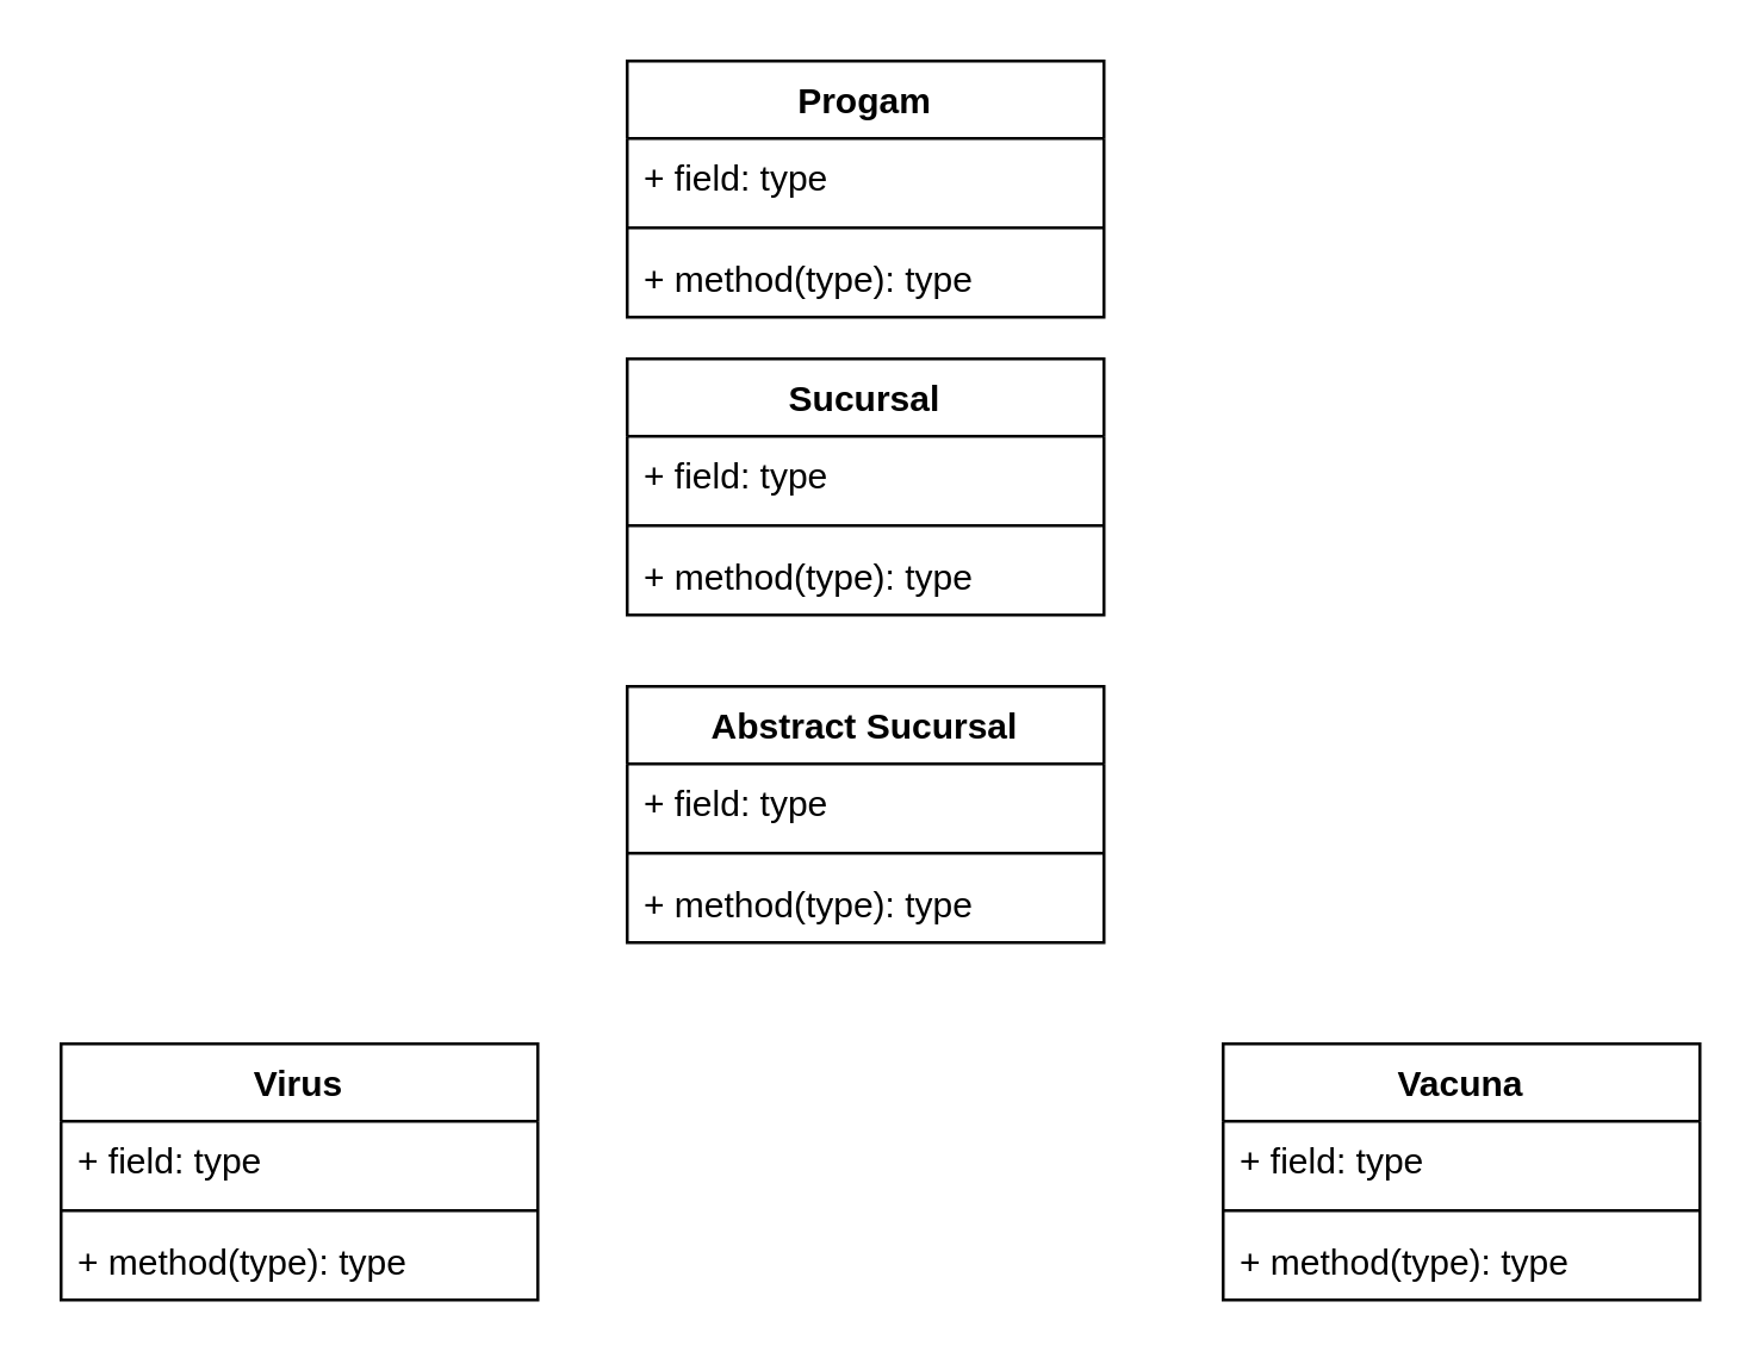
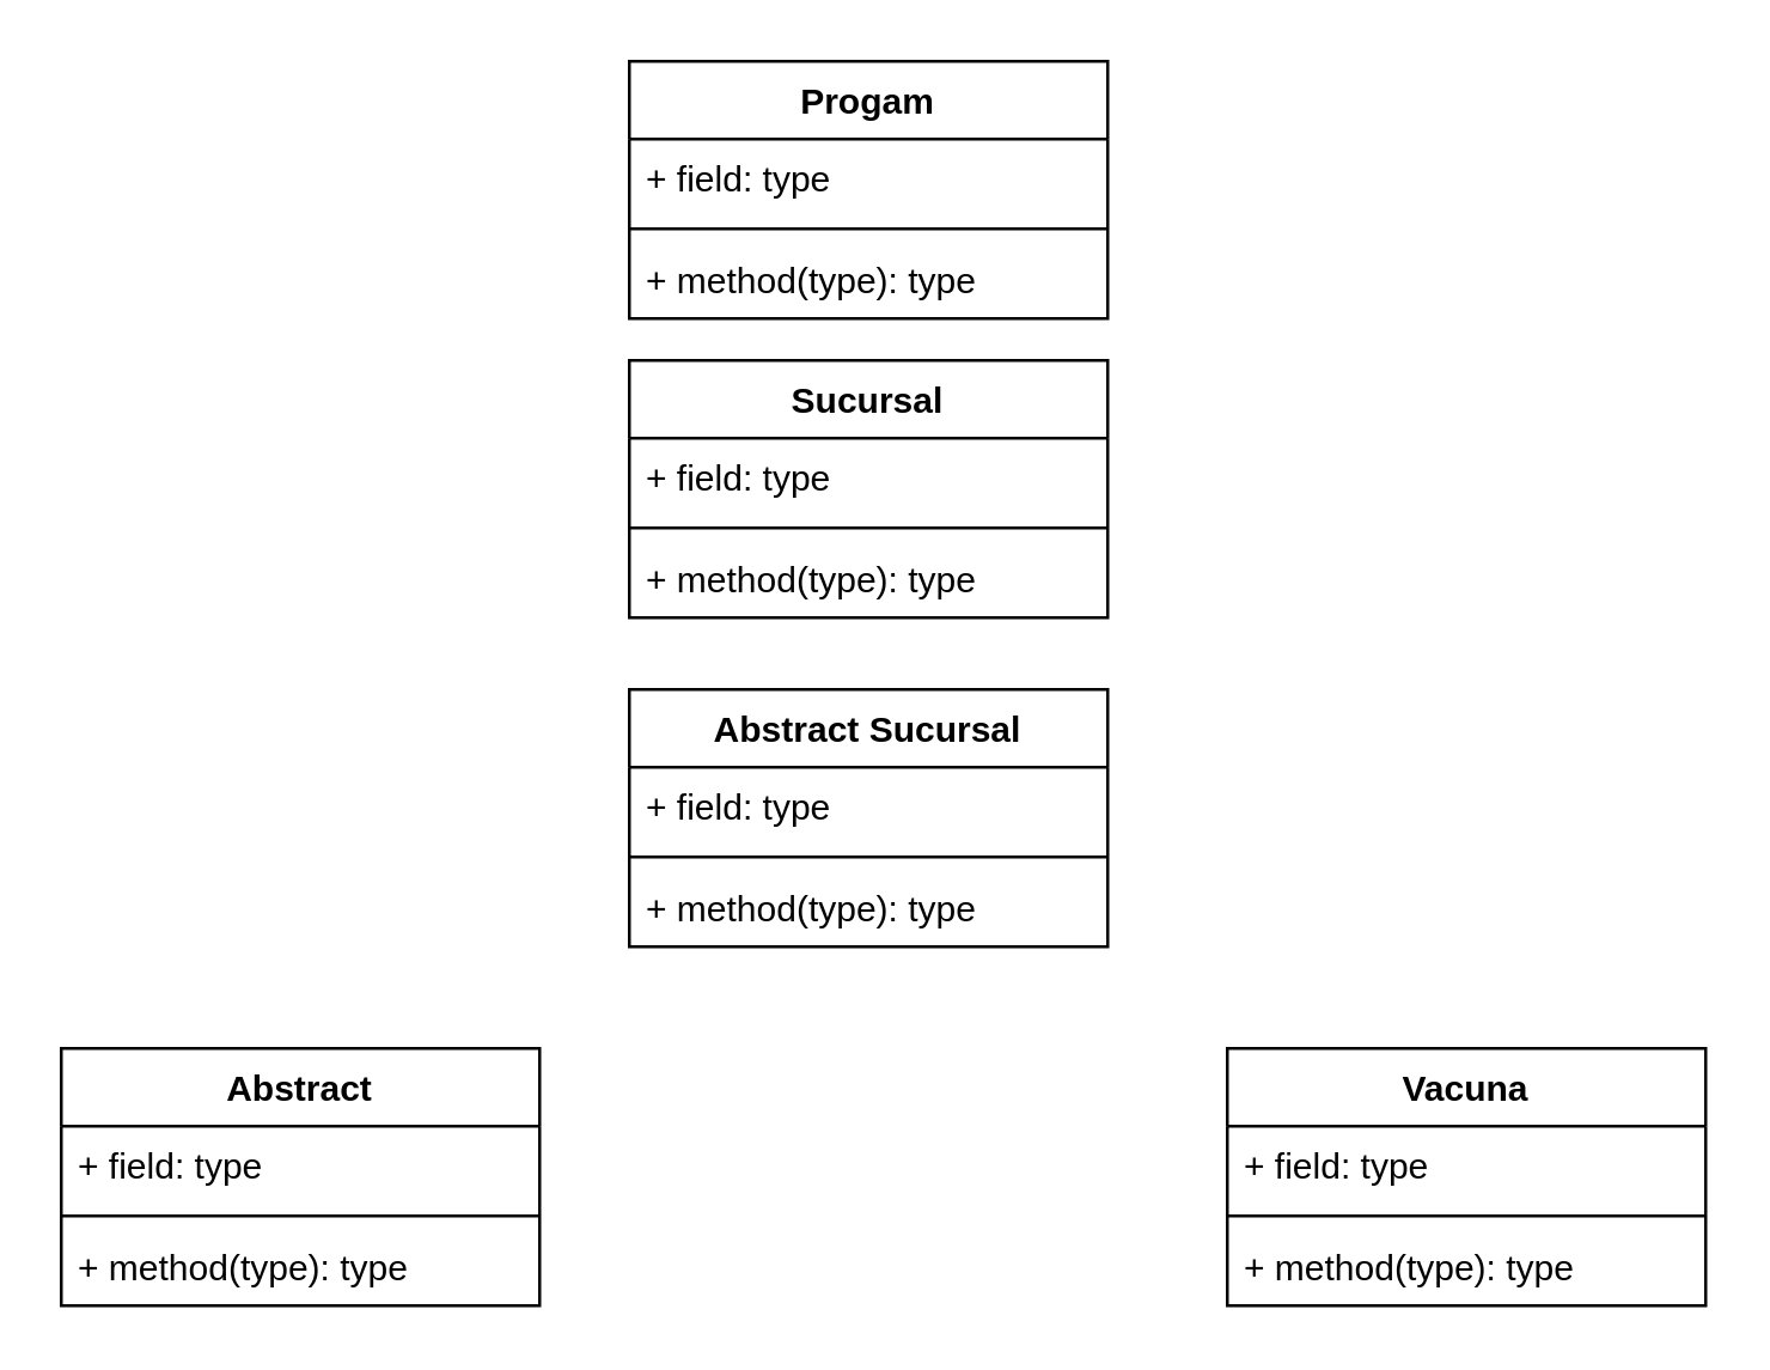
  <mxCell id="0" />
  <mxCell id="1" parent="0" />
  <mxCell id="2" value="Progam" style="swimlane;fontStyle=1;align=center;verticalAlign=top;childLayout=stackLayout;horizontal=1;startSize=26;horizontalStack=0;resizeParent=1;resizeParentMax=0;resizeLast=0;collapsible=1;marginBottom=0;whiteSpace=wrap;html=1;" vertex="1" parent="1"><mxGeometry x="210" y="20" width="160" height="86" as="geometry" /></mxCell>
  <mxCell id="3" value="+ field: type" style="text;strokeColor=none;fillColor=none;align=left;verticalAlign=top;spacingLeft=4;spacingRight=4;overflow=hidden;rotatable=0;points=[[0,0.5],[1,0.5]];portConstraint=eastwest;whiteSpace=wrap;html=1;" vertex="1" parent="2"><mxGeometry y="26" width="160" height="26" as="geometry" /></mxCell>
  <mxCell id="4" value="" style="line;strokeWidth=1;fillColor=none;align=left;verticalAlign=middle;spacingTop=-1;spacingLeft=3;spacingRight=3;rotatable=0;labelPosition=right;points=[];portConstraint=eastwest;strokeColor=inherit;" vertex="1" parent="2"><mxGeometry y="52" width="160" height="8" as="geometry" /></mxCell>
  <mxCell id="5" value="+ method(type): type" style="text;strokeColor=none;fillColor=none;align=left;verticalAlign=top;spacingLeft=4;spacingRight=4;overflow=hidden;rotatable=0;points=[[0,0.5],[1,0.5]];portConstraint=eastwest;whiteSpace=wrap;html=1;" vertex="1" parent="2"><mxGeometry y="60" width="160" height="26" as="geometry" /></mxCell>
  <mxCell id="6" value="Sucursal" style="swimlane;fontStyle=1;align=center;verticalAlign=top;childLayout=stackLayout;horizontal=1;startSize=26;horizontalStack=0;resizeParent=1;resizeParentMax=0;resizeLast=0;collapsible=1;marginBottom=0;whiteSpace=wrap;html=1;" vertex="1" parent="1"><mxGeometry x="210" y="120" width="160" height="86" as="geometry" /></mxCell>
  <mxCell id="7" value="+ field: type" style="text;strokeColor=none;fillColor=none;align=left;verticalAlign=top;spacingLeft=4;spacingRight=4;overflow=hidden;rotatable=0;points=[[0,0.5],[1,0.5]];portConstraint=eastwest;whiteSpace=wrap;html=1;" vertex="1" parent="6"><mxGeometry y="26" width="160" height="26" as="geometry" /></mxCell>
  <mxCell id="8" value="" style="line;strokeWidth=1;fillColor=none;align=left;verticalAlign=middle;spacingTop=-1;spacingLeft=3;spacingRight=3;rotatable=0;labelPosition=right;points=[];portConstraint=eastwest;strokeColor=inherit;" vertex="1" parent="6"><mxGeometry y="52" width="160" height="8" as="geometry" /></mxCell>
  <mxCell id="9" value="+ method(type): type" style="text;strokeColor=none;fillColor=none;align=left;verticalAlign=top;spacingLeft=4;spacingRight=4;overflow=hidden;rotatable=0;points=[[0,0.5],[1,0.5]];portConstraint=eastwest;whiteSpace=wrap;html=1;" vertex="1" parent="6"><mxGeometry y="60" width="160" height="26" as="geometry" /></mxCell>
  <mxCell id="10" value="Abstract Sucursal" style="swimlane;fontStyle=1;align=center;verticalAlign=top;childLayout=stackLayout;horizontal=1;startSize=26;horizontalStack=0;resizeParent=1;resizeParentMax=0;resizeLast=0;collapsible=1;marginBottom=0;whiteSpace=wrap;html=1;" vertex="1" parent="1"><mxGeometry x="210" y="230" width="160" height="86" as="geometry" /></mxCell>
  <mxCell id="11" value="+ field: type" style="text;strokeColor=none;fillColor=none;align=left;verticalAlign=top;spacingLeft=4;spacingRight=4;overflow=hidden;rotatable=0;points=[[0,0.5],[1,0.5]];portConstraint=eastwest;whiteSpace=wrap;html=1;" vertex="1" parent="10"><mxGeometry y="26" width="160" height="26" as="geometry" /></mxCell>
  <mxCell id="12" value="" style="line;strokeWidth=1;fillColor=none;align=left;verticalAlign=middle;spacingTop=-1;spacingLeft=3;spacingRight=3;rotatable=0;labelPosition=right;points=[];portConstraint=eastwest;strokeColor=inherit;" vertex="1" parent="10"><mxGeometry y="52" width="160" height="8" as="geometry" /></mxCell>
  <mxCell id="13" value="+ method(type): type" style="text;strokeColor=none;fillColor=none;align=left;verticalAlign=top;spacingLeft=4;spacingRight=4;overflow=hidden;rotatable=0;points=[[0,0.5],[1,0.5]];portConstraint=eastwest;whiteSpace=wrap;html=1;" vertex="1" parent="10"><mxGeometry y="60" width="160" height="26" as="geometry" /></mxCell>
- <mxCell id="14" value="Virus" style="swimlane;fontStyle=1;align=center;verticalAlign=top;childLayout=stackLayout;horizontal=1;startSize=26;horizontalStack=0;resizeParent=1;resizeParentMax=0;resizeLast=0;collapsible=1;marginBottom=0;whiteSpace=wrap;html=1;" vertex="1" parent="1"><mxGeometry x="20" y="350" width="160" height="86" as="geometry" /></mxCell>
+ <mxCell id="14" value="Abstract" style="swimlane;fontStyle=1;align=center;verticalAlign=top;childLayout=stackLayout;horizontal=1;startSize=26;horizontalStack=0;resizeParent=1;resizeParentMax=0;resizeLast=0;collapsible=1;marginBottom=0;whiteSpace=wrap;html=1;" vertex="1" parent="1"><mxGeometry x="20" y="350" width="160" height="86" as="geometry" /></mxCell>
  <mxCell id="15" value="+ field: type" style="text;strokeColor=none;fillColor=none;align=left;verticalAlign=top;spacingLeft=4;spacingRight=4;overflow=hidden;rotatable=0;points=[[0,0.5],[1,0.5]];portConstraint=eastwest;whiteSpace=wrap;html=1;" vertex="1" parent="14"><mxGeometry y="26" width="160" height="26" as="geometry" /></mxCell>
  <mxCell id="16" value="" style="line;strokeWidth=1;fillColor=none;align=left;verticalAlign=middle;spacingTop=-1;spacingLeft=3;spacingRight=3;rotatable=0;labelPosition=right;points=[];portConstraint=eastwest;strokeColor=inherit;" vertex="1" parent="14"><mxGeometry y="52" width="160" height="8" as="geometry" /></mxCell>
  <mxCell id="17" value="+ method(type): type" style="text;strokeColor=none;fillColor=none;align=left;verticalAlign=top;spacingLeft=4;spacingRight=4;overflow=hidden;rotatable=0;points=[[0,0.5],[1,0.5]];portConstraint=eastwest;whiteSpace=wrap;html=1;" vertex="1" parent="14"><mxGeometry y="60" width="160" height="26" as="geometry" /></mxCell>
  <mxCell id="18" value="Vacuna" style="swimlane;fontStyle=1;align=center;verticalAlign=top;childLayout=stackLayout;horizontal=1;startSize=26;horizontalStack=0;resizeParent=1;resizeParentMax=0;resizeLast=0;collapsible=1;marginBottom=0;whiteSpace=wrap;html=1;" vertex="1" parent="1"><mxGeometry x="410" y="350" width="160" height="86" as="geometry" /></mxCell>
  <mxCell id="19" value="+ field: type" style="text;strokeColor=none;fillColor=none;align=left;verticalAlign=top;spacingLeft=4;spacingRight=4;overflow=hidden;rotatable=0;points=[[0,0.5],[1,0.5]];portConstraint=eastwest;whiteSpace=wrap;html=1;" vertex="1" parent="18"><mxGeometry y="26" width="160" height="26" as="geometry" /></mxCell>
  <mxCell id="20" value="" style="line;strokeWidth=1;fillColor=none;align=left;verticalAlign=middle;spacingTop=-1;spacingLeft=3;spacingRight=3;rotatable=0;labelPosition=right;points=[];portConstraint=eastwest;strokeColor=inherit;" vertex="1" parent="18"><mxGeometry y="52" width="160" height="8" as="geometry" /></mxCell>
  <mxCell id="21" value="+ method(type): type" style="text;strokeColor=none;fillColor=none;align=left;verticalAlign=top;spacingLeft=4;spacingRight=4;overflow=hidden;rotatable=0;points=[[0,0.5],[1,0.5]];portConstraint=eastwest;whiteSpace=wrap;html=1;" vertex="1" parent="18"><mxGeometry y="60" width="160" height="26" as="geometry" /></mxCell>
